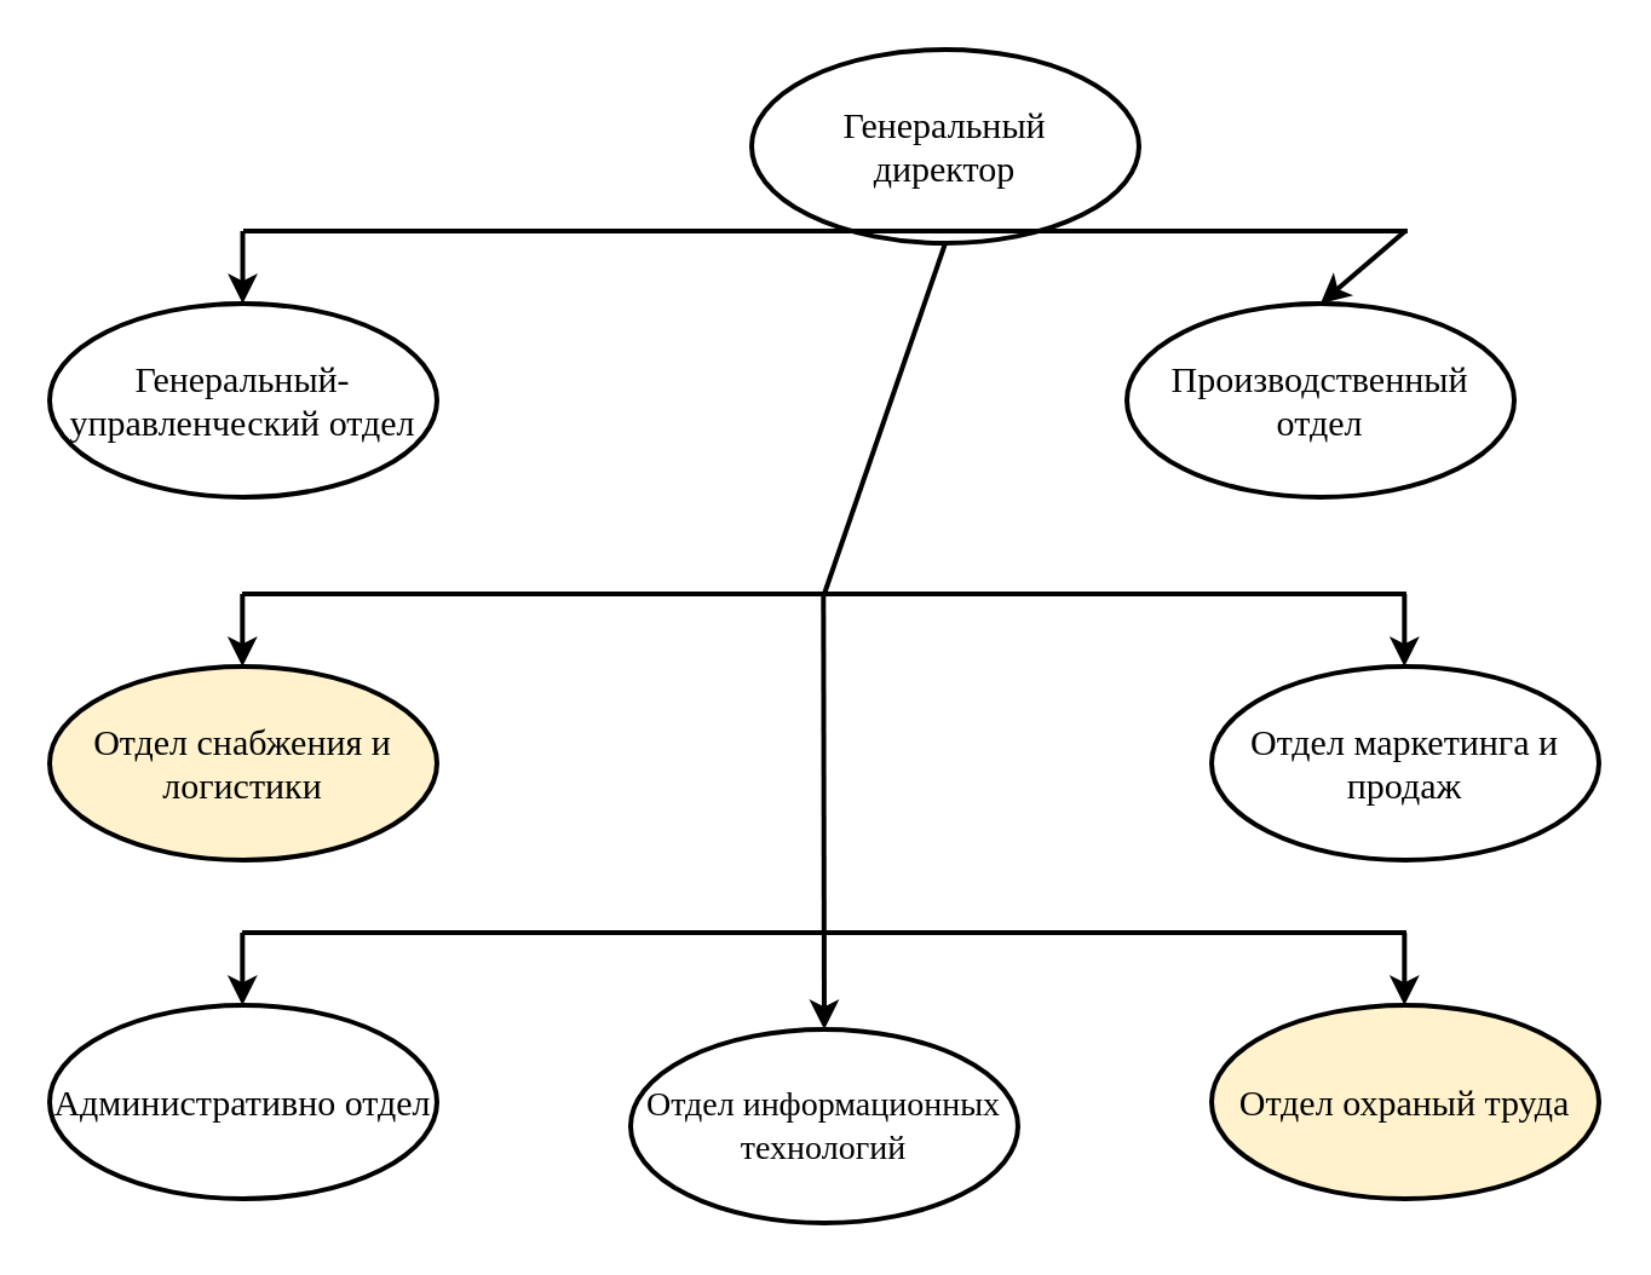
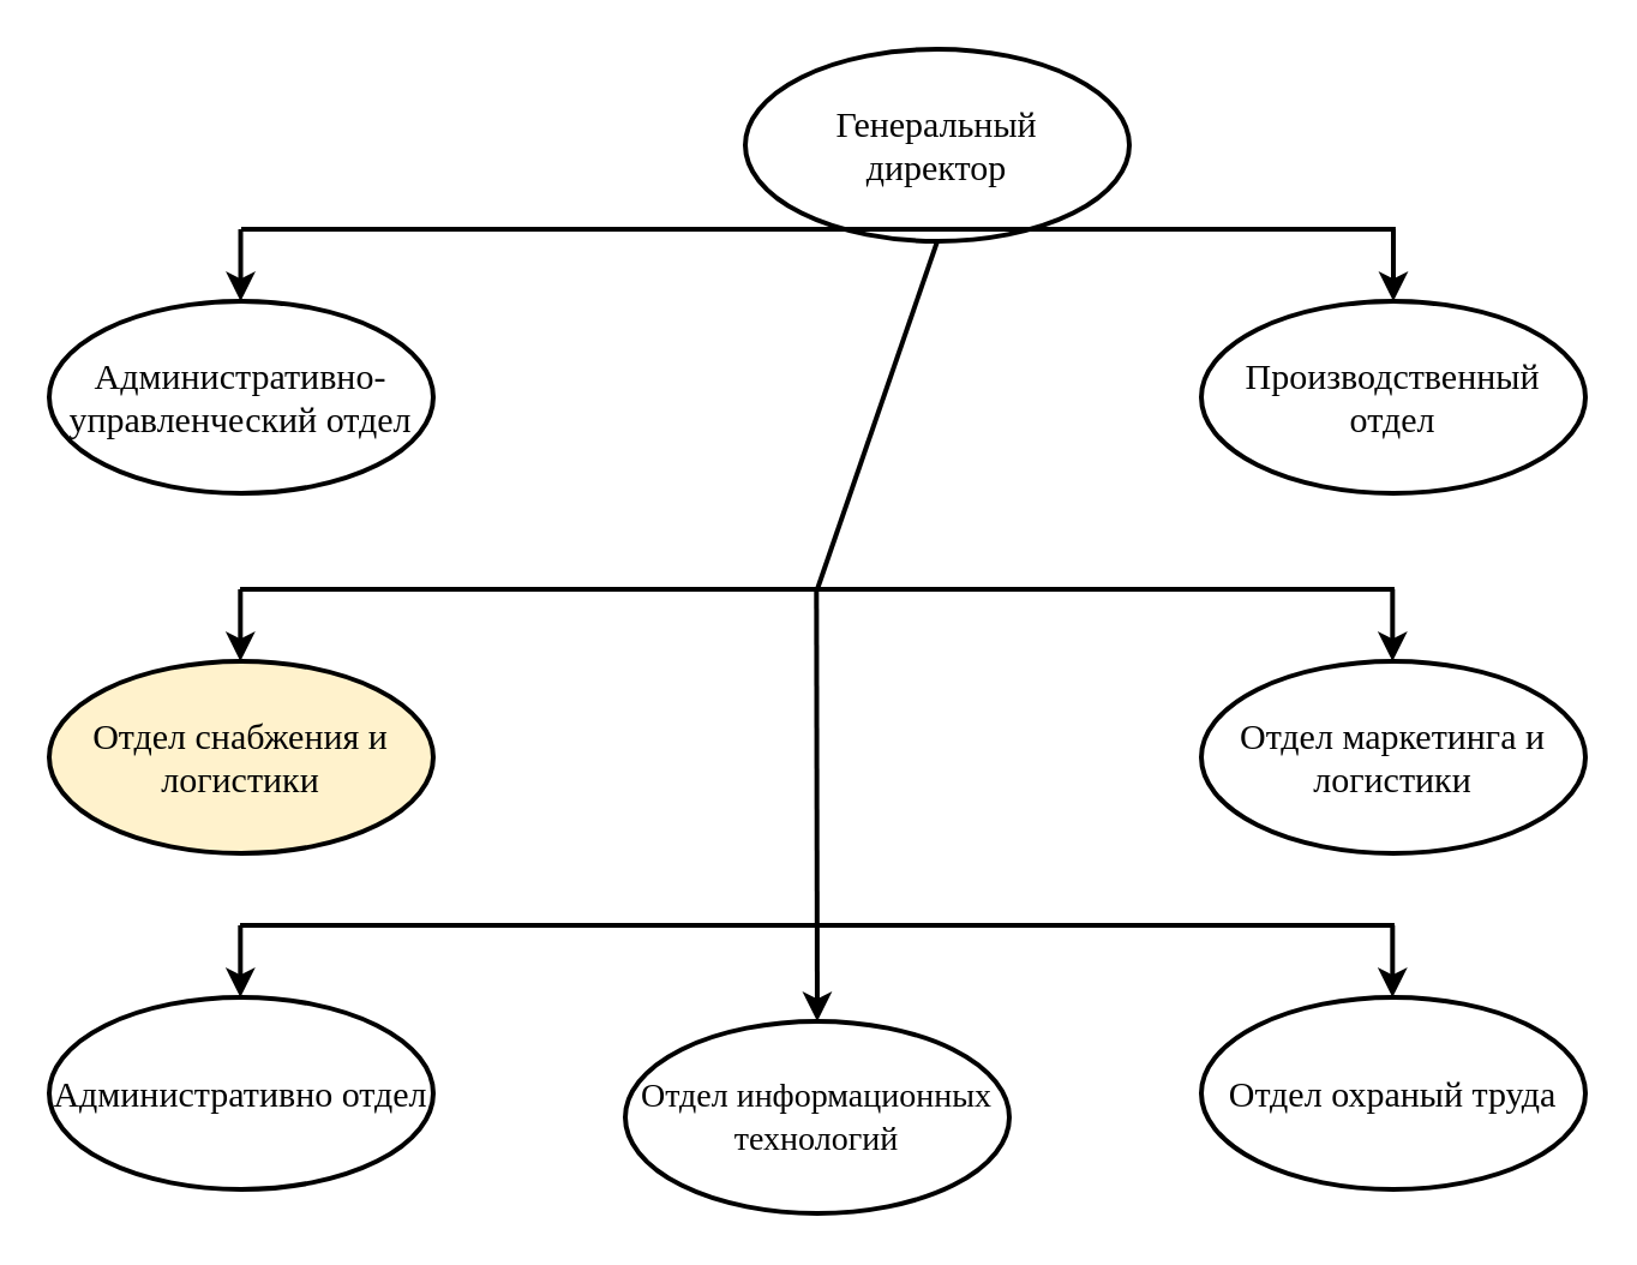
  <mxCell id="0" />
  <mxCell id="1" parent="0" />
  <mxCell id="2" value="&lt;h3 style=&quot;font-size: 15px;&quot;&gt;&lt;span style=&quot;font-weight: normal;&quot;&gt;&lt;code class=&quot;!whitespace-pre hljs language-markdown&quot;&gt;&lt;font style=&quot;font-size: 15px;&quot; face=&quot;Times New Roman&quot;&gt;Генеральный&lt;br&gt;&lt;/font&gt;&lt;/code&gt;&lt;code class=&quot;!whitespace-pre hljs language-markdown&quot;&gt;&lt;font style=&quot;font-size: 15px;&quot; face=&quot;Times New Roman&quot;&gt;директор&lt;/font&gt;&lt;/code&gt;&lt;/span&gt;&lt;/h3&gt;" style="ellipse;whiteSpace=wrap;html=1;strokeWidth=2;" vertex="1" parent="1"><mxGeometry x="310" y="20" width="160" height="80" as="geometry" /></mxCell>
- <mxCell id="3" value="&lt;h3 style=&quot;font-size: 15px;&quot;&gt;&lt;span style=&quot;font-weight: normal;&quot;&gt;&lt;code class=&quot;!whitespace-pre hljs language-markdown&quot;&gt;&lt;font style=&quot;font-size: 15px;&quot; face=&quot;Times New Roman&quot;&gt;Генеральный-&lt;br&gt;&lt;/font&gt;&lt;/code&gt;&lt;code class=&quot;!whitespace-pre hljs language-markdown&quot;&gt;&lt;font style=&quot;font-size: 15px;&quot; face=&quot;Times New Roman&quot;&gt;управленческий отдел&lt;/font&gt;&lt;/code&gt;&lt;/span&gt;&lt;/h3&gt;" style="ellipse;whiteSpace=wrap;html=1;strokeWidth=2;" vertex="1" parent="1"><mxGeometry x="20" y="125" width="160" height="80" as="geometry" /></mxCell>
+ <mxCell id="3" value="&lt;h3 style=&quot;font-size: 15px;&quot;&gt;&lt;span style=&quot;font-weight: normal;&quot;&gt;&lt;code class=&quot;!whitespace-pre hljs language-markdown&quot;&gt;&lt;font style=&quot;font-size: 15px;&quot; face=&quot;Times New Roman&quot;&gt;Административно-&lt;br&gt;&lt;/font&gt;&lt;/code&gt;&lt;code class=&quot;!whitespace-pre hljs language-markdown&quot;&gt;&lt;font style=&quot;font-size: 15px;&quot; face=&quot;Times New Roman&quot;&gt;управленческий отдел&lt;/font&gt;&lt;/code&gt;&lt;/span&gt;&lt;/h3&gt;" style="ellipse;whiteSpace=wrap;html=1;strokeWidth=2;" vertex="1" parent="1"><mxGeometry x="20" y="125" width="160" height="80" as="geometry" /></mxCell>
  <mxCell id="4" value="&lt;h3&gt;&lt;code class=&quot;!whitespace-pre hljs language-markdown&quot;&gt;&lt;font style=&quot;font-size: 15px; font-weight: normal;&quot; face=&quot;Times New Roman&quot;&gt;Административно отдел&lt;/font&gt;&lt;/code&gt;&lt;/h3&gt;" style="ellipse;whiteSpace=wrap;html=1;strokeWidth=2;" vertex="1" parent="1"><mxGeometry x="20" y="415" width="160" height="80" as="geometry" /></mxCell>
- <mxCell id="5" value="&lt;h3&gt;&lt;code class=&quot;!whitespace-pre hljs language-markdown&quot;&gt;&lt;font style=&quot;font-weight: normal; font-size: 15px;&quot; face=&quot;Times New Roman&quot;&gt;Производственный отдел&lt;/font&gt;&lt;/code&gt;&lt;/h3&gt;" style="ellipse;whiteSpace=wrap;html=1;strokeWidth=2;" vertex="1" parent="1"><mxGeometry x="465" y="125" width="160" height="80" as="geometry" /></mxCell>
+ <mxCell id="5" value="&lt;h3&gt;&lt;code class=&quot;!whitespace-pre hljs language-markdown&quot;&gt;&lt;font style=&quot;font-weight: normal; font-size: 15px;&quot; face=&quot;Times New Roman&quot;&gt;Производственный отдел&lt;/font&gt;&lt;/code&gt;&lt;/h3&gt;" style="ellipse;whiteSpace=wrap;html=1;strokeWidth=2;" vertex="1" parent="1"><mxGeometry x="500" y="125" width="160" height="80" as="geometry" /></mxCell>
  <mxCell id="6" value="&lt;h3 style=&quot;font-size: 15px;&quot;&gt;&lt;span style=&quot;font-weight: normal;&quot;&gt;&lt;font style=&quot;font-size: 15px;&quot; face=&quot;Times New Roman&quot;&gt;Отдел снабжения и&lt;br&gt;&lt;/font&gt;&lt;font style=&quot;font-size: 15px;&quot; face=&quot;Times New Roman&quot;&gt;логистики&lt;/font&gt;&lt;/span&gt;&lt;/h3&gt;" style="ellipse;whiteSpace=wrap;html=1;align=center;strokeWidth=2;fillColor=#fff2cc;" vertex="1" parent="1"><mxGeometry x="20" y="275" width="160" height="80" as="geometry" /></mxCell>
  <mxCell id="7" value="&lt;h3 style=&quot;font-size: 14px;&quot;&gt;&lt;span style=&quot;font-weight: normal;&quot;&gt;&lt;code class=&quot;!whitespace-pre hljs language-markdown&quot;&gt;&lt;font style=&quot;font-size: 14px;&quot; face=&quot;Times New Roman&quot;&gt;Отдел информационных&lt;br&gt;&lt;/font&gt;&lt;/code&gt;&lt;code class=&quot;!whitespace-pre hljs language-markdown&quot;&gt;&lt;font style=&quot;font-size: 14px;&quot; face=&quot;Times New Roman&quot;&gt;технологий&lt;/font&gt;&lt;/code&gt;&lt;/span&gt;&lt;/h3&gt;" style="ellipse;whiteSpace=wrap;html=1;strokeWidth=2;" vertex="1" parent="1"><mxGeometry x="260" y="425" width="160" height="80" as="geometry" /></mxCell>
- <mxCell id="8" value="&lt;h3 style=&quot;font-size: 15px;&quot;&gt;&lt;span style=&quot;font-weight: normal;&quot;&gt;&lt;code class=&quot;!whitespace-pre hljs language-markdown&quot;&gt;&lt;font style=&quot;font-size: 15px;&quot; face=&quot;Times New Roman&quot;&gt;Отдел маркетинга и&lt;br&gt; &lt;/font&gt;&lt;/code&gt;&lt;code class=&quot;!whitespace-pre hljs language-markdown&quot;&gt;&lt;font style=&quot;font-size: 15px;&quot; face=&quot;Times New Roman&quot;&gt;продаж&lt;/font&gt;&lt;/code&gt;&lt;/span&gt;&lt;/h3&gt;" style="ellipse;whiteSpace=wrap;html=1;strokeWidth=2;" vertex="1" parent="1"><mxGeometry x="500" y="275" width="160" height="80" as="geometry" /></mxCell>
- <mxCell id="9" value="&lt;h3&gt;&lt;code class=&quot;!whitespace-pre hljs language-markdown&quot;&gt;&lt;font style=&quot;font-size: 15px; font-weight: normal;&quot; face=&quot;Times New Roman&quot;&gt;Отдел охраный труда&lt;/font&gt;&lt;/code&gt;&lt;/h3&gt;" style="ellipse;whiteSpace=wrap;html=1;strokeWidth=2;fillColor=#fff2cc;" vertex="1" parent="1"><mxGeometry x="500" y="415" width="160" height="80" as="geometry" /></mxCell>
+ <mxCell id="8" value="&lt;h3 style=&quot;font-size: 15px;&quot;&gt;&lt;span style=&quot;font-weight: normal;&quot;&gt;&lt;code class=&quot;!whitespace-pre hljs language-markdown&quot;&gt;&lt;font style=&quot;font-size: 15px;&quot; face=&quot;Times New Roman&quot;&gt;Отдел маркетинга и&lt;br&gt; &lt;/font&gt;&lt;/code&gt;&lt;code class=&quot;!whitespace-pre hljs language-markdown&quot;&gt;&lt;font style=&quot;font-size: 15px;&quot; face=&quot;Times New Roman&quot;&gt;логистики&lt;/font&gt;&lt;/code&gt;&lt;/span&gt;&lt;/h3&gt;" style="ellipse;whiteSpace=wrap;html=1;strokeWidth=2;" vertex="1" parent="1"><mxGeometry x="500" y="275" width="160" height="80" as="geometry" /></mxCell>
+ <mxCell id="9" value="&lt;h3&gt;&lt;code class=&quot;!whitespace-pre hljs language-markdown&quot;&gt;&lt;font style=&quot;font-size: 15px; font-weight: normal;&quot; face=&quot;Times New Roman&quot;&gt;Отдел охраный труда&lt;/font&gt;&lt;/code&gt;&lt;/h3&gt;" style="ellipse;whiteSpace=wrap;html=1;strokeWidth=2;" vertex="1" parent="1"><mxGeometry x="500" y="415" width="160" height="80" as="geometry" /></mxCell>
  <mxCell id="10" value="" style="endArrow=none;html=1;rounded=0;fontFamily=Times New Roman;fontSize=14;strokeWidth=2;" edge="1" parent="1"><mxGeometry width="50" height="50" relative="1" as="geometry"><mxPoint x="100" y="95" as="sourcePoint" /><mxPoint x="580.952" y="95" as="targetPoint" /></mxGeometry></mxCell>
  <mxCell id="11" value="" style="endArrow=classic;html=1;rounded=0;fontFamily=Times New Roman;fontSize=14;entryX=0.5;entryY=0;entryDx=0;entryDy=0;strokeWidth=2;" edge="1" parent="1" target="5"><mxGeometry width="50" height="50" relative="1" as="geometry"><mxPoint x="580" y="95" as="sourcePoint" /><mxPoint x="630" y="45" as="targetPoint" /></mxGeometry></mxCell>
  <mxCell id="12" value="" style="endArrow=classic;html=1;rounded=0;fontFamily=Times New Roman;fontSize=14;entryX=0.5;entryY=0;entryDx=0;entryDy=0;strokeWidth=2;" edge="1" parent="1"><mxGeometry width="50" height="50" relative="1" as="geometry"><mxPoint x="99.76" y="95" as="sourcePoint" /><mxPoint x="99.76" y="125" as="targetPoint" /></mxGeometry></mxCell>
  <mxCell id="13" value="" style="endArrow=none;html=1;rounded=0;fontFamily=Times New Roman;fontSize=14;entryX=0.5;entryY=1;entryDx=0;entryDy=0;strokeWidth=2;" edge="1" parent="1" target="2"><mxGeometry width="50" height="50" relative="1" as="geometry"><mxPoint x="340" y="245" as="sourcePoint" /><mxPoint x="339.71" y="85" as="targetPoint" /></mxGeometry></mxCell>
  <mxCell id="14" value="" style="endArrow=none;html=1;rounded=0;fontFamily=Times New Roman;fontSize=14;strokeWidth=2;" edge="1" parent="1"><mxGeometry width="50" height="50" relative="1" as="geometry"><mxPoint x="99.52" y="245" as="sourcePoint" /><mxPoint x="580.472" y="245" as="targetPoint" /></mxGeometry></mxCell>
  <mxCell id="15" value="" style="endArrow=classic;html=1;rounded=0;fontFamily=Times New Roman;fontSize=14;entryX=0.5;entryY=0;entryDx=0;entryDy=0;strokeWidth=2;" edge="1" parent="1"><mxGeometry width="50" height="50" relative="1" as="geometry"><mxPoint x="99.66" y="245" as="sourcePoint" /><mxPoint x="99.66" y="275" as="targetPoint" /></mxGeometry></mxCell>
  <mxCell id="16" value="" style="endArrow=classic;html=1;rounded=0;fontFamily=Times New Roman;fontSize=14;entryX=0.5;entryY=0;entryDx=0;entryDy=0;strokeWidth=2;" edge="1" parent="1" target="7"><mxGeometry width="50" height="50" relative="1" as="geometry"><mxPoint x="339.66" y="245" as="sourcePoint" /><mxPoint x="340" y="505" as="targetPoint" /></mxGeometry></mxCell>
  <mxCell id="17" value="" style="endArrow=classic;html=1;rounded=0;fontFamily=Times New Roman;fontSize=14;entryX=0.5;entryY=0;entryDx=0;entryDy=0;strokeWidth=2;" edge="1" parent="1"><mxGeometry width="50" height="50" relative="1" as="geometry"><mxPoint x="579.66" y="245" as="sourcePoint" /><mxPoint x="579.66" y="275" as="targetPoint" /></mxGeometry></mxCell>
  <mxCell id="18" value="" style="endArrow=none;html=1;rounded=0;fontFamily=Times New Roman;fontSize=14;strokeWidth=2;" edge="1" parent="1"><mxGeometry width="50" height="50" relative="1" as="geometry"><mxPoint x="99.52" y="385" as="sourcePoint" /><mxPoint x="580.472" y="385" as="targetPoint" /></mxGeometry></mxCell>
  <mxCell id="19" value="" style="endArrow=classic;html=1;rounded=0;fontFamily=Times New Roman;fontSize=14;entryX=0.5;entryY=0;entryDx=0;entryDy=0;strokeWidth=2;" edge="1" parent="1"><mxGeometry width="50" height="50" relative="1" as="geometry"><mxPoint x="99.66" y="385" as="sourcePoint" /><mxPoint x="99.66" y="415" as="targetPoint" /></mxGeometry></mxCell>
  <mxCell id="20" value="" style="endArrow=classic;html=1;rounded=0;fontFamily=Times New Roman;fontSize=14;entryX=0.5;entryY=0;entryDx=0;entryDy=0;strokeWidth=2;" edge="1" parent="1"><mxGeometry width="50" height="50" relative="1" as="geometry"><mxPoint x="579.66" y="385" as="sourcePoint" /><mxPoint x="579.66" y="415" as="targetPoint" /></mxGeometry></mxCell>
